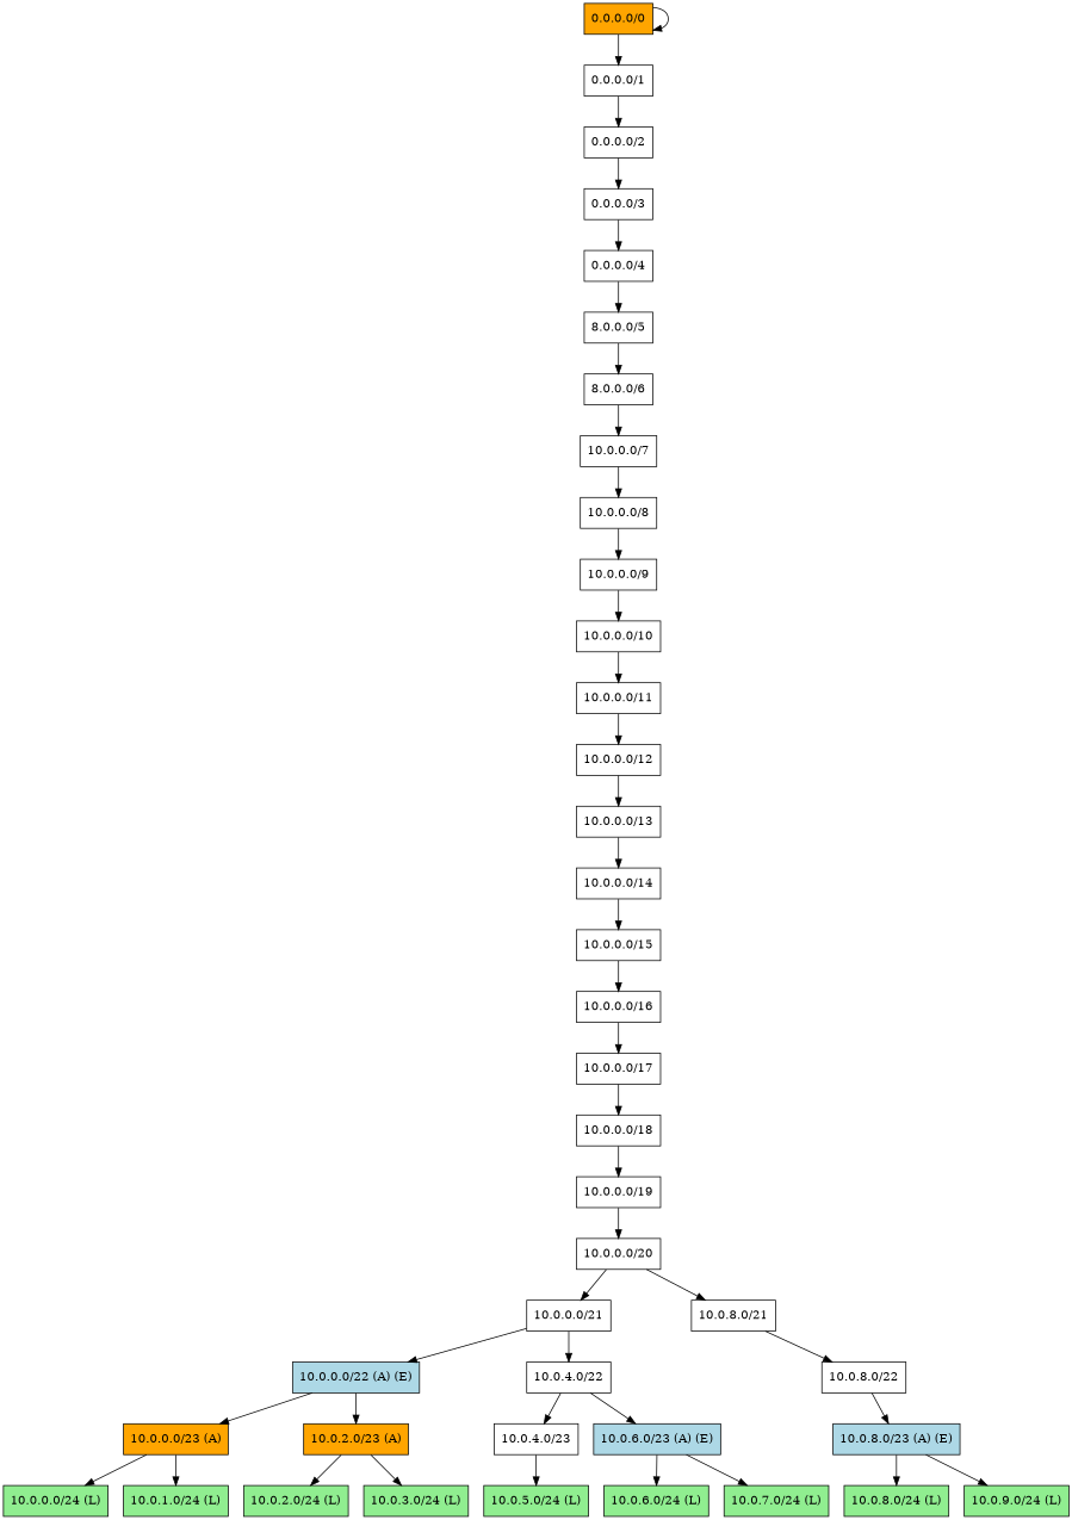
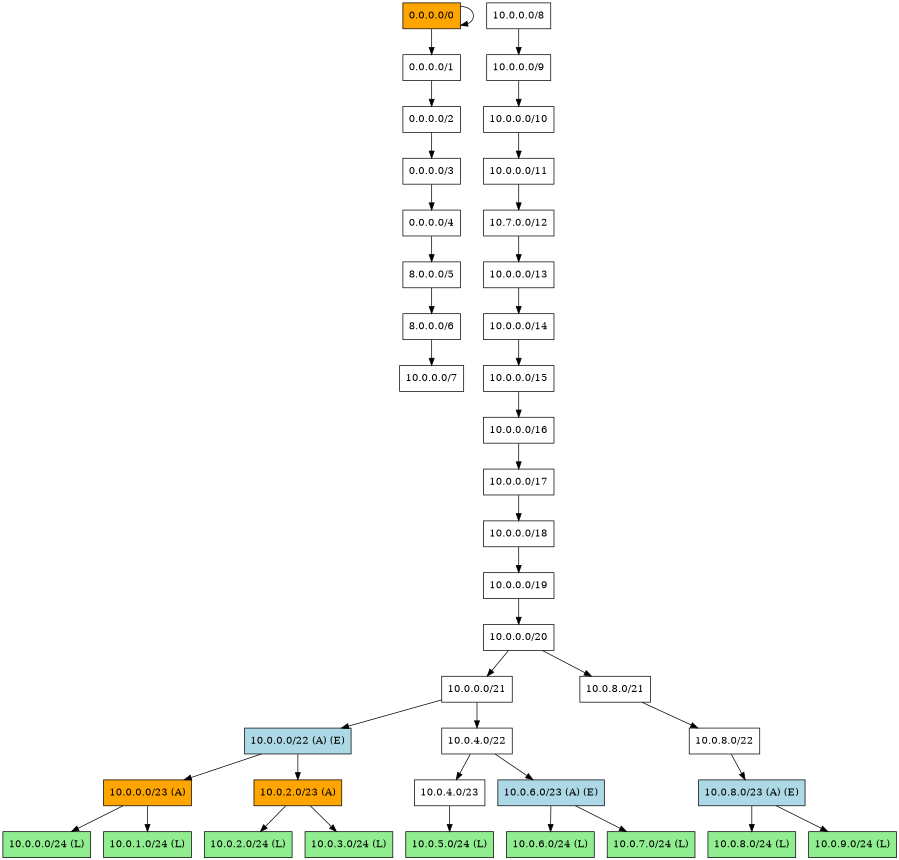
  digraph {
    node [fillcolor=white rank=24 shape=box style=filled]
    edge [arrowhead=normal]
    n1 [fillcolor=orange label="0.0.0.0/0" rank=0]
    n2 [label="0.0.0.0/1" rank=1]
    n3 [label="0.0.0.0/2" rank=2]
    n4 [label="0.0.0.0/3" rank=3]
    n5 [label="0.0.0.0/4" rank=4]
    n6 [label="8.0.0.0/5" rank=5]
    n7 [label="8.0.0.0/6" rank=6]
    n8 [label="10.0.0.0/7" rank=7]
    n9 [label="10.0.0.0/8" rank=8]
    n10 [label="10.0.0.0/9" rank=9]
    n11 [label="10.0.0.0/10" rank=10]
    n12 [label="10.0.0.0/11" rank=11]
-   n13 [label="10.0.0.0/12" rank=12]
+   n13 [label="10.7.0.0/12" rank=12]
    n14 [label="10.0.0.0/13" rank=13]
    n15 [label="10.0.0.0/14" rank=14]
    n16 [label="10.0.0.0/15" rank=15]
    n17 [label="10.0.0.0/16" rank=16]
    n18 [label="10.0.0.0/17" rank=17]
    n19 [label="10.0.0.0/18" rank=18]
    n20 [label="10.0.0.0/19" rank=19]
    n21 [label="10.0.0.0/20" rank=20]
    n22 [label="10.0.0.0/21" rank=21]
    n23 [label="10.0.8.0/21" rank=21]
    n24 [fillcolor=lightblue label="10.0.0.0/22 (A) (E)" rank=22]
    n25 [label="10.0.4.0/22" rank=22]
    n26 [label="10.0.8.0/22" rank=22]
    n27 [fillcolor=orange label="10.0.0.0/23 (A)" rank=23]
    n28 [fillcolor=orange label="10.0.2.0/23 (A)" rank=23]
    n29 [label="10.0.4.0/23" rank=23]
    n30 [fillcolor=lightblue label="10.0.6.0/23 (A) (E)" rank=23]
    n31 [fillcolor=lightgreen label="10.0.0.0/24 (L)"]
    n32 [fillcolor=lightgreen label="10.0.1.0/24 (L)"]
    n33 [fillcolor=lightgreen label="10.0.2.0/24 (L)"]
    n34 [fillcolor=lightgreen label="10.0.3.0/24 (L)"]
    n35 [fillcolor=lightgreen label="10.0.5.0/24 (L)"]
    n36 [fillcolor=lightgreen label="10.0.6.0/24 (L)"]
    n37 [fillcolor=lightgreen label="10.0.7.0/24 (L)"]
    n38 [fillcolor=lightblue label="10.0.8.0/23 (A) (E)" rank=23]
    n39 [fillcolor=lightgreen label="10.0.8.0/24 (L)"]
    n40 [fillcolor=lightgreen label="10.0.9.0/24 (L)"]
    n1 -> n1
    n1 -> n2
    n2 -> n3
    n3 -> n4
    n4 -> n5
    n5 -> n6
    n6 -> n7
    n7 -> n8
-   n8 -> n9
    n9 -> n10
    n10 -> n11
    n11 -> n12
    n12 -> n13
    n13 -> n14
    n14 -> n15
    n15 -> n16
    n16 -> n17
    n17 -> n18
    n18 -> n19
    n19 -> n20
    n20 -> n21
    n21 -> n22
    n21 -> n23
    n22 -> n24
    n22 -> n25
    n23 -> n26
    n24 -> n27
    n24 -> n28
    n25 -> n29
    n25 -> n30
    n26 -> n38
    n27 -> n31
    n27 -> n32
    n28 -> n33
    n28 -> n34
    n29 -> n35
    n30 -> n36
    n30 -> n37
    n38 -> n39
    n38 -> n40
  }
